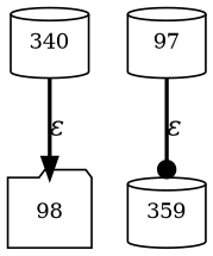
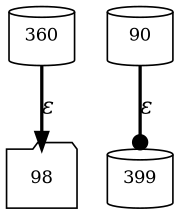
  digraph {
    rankdir=TB
    node [fixedsize=true fontsize=11 shape=cylinder peripheries=1]
    edge [fontname="Times-Italic" style=bold]
    n1 [label=98 shape=folder width=.6 peripheries=""]
-   n2 [label=97 width=.55]
-   n3 [label=359 width=.55]
-   n4 [label=340 width=.55]
+   n2 [label=90 width=.55]
+   n3 [label=399 width=.55]
+   n4 [label=360 width=.55]
    n2 -> n3 [arrowhead=dot label="&epsilon;"]
    n4 -> n1 [arrowhead=normal label="&epsilon;"]
  }
